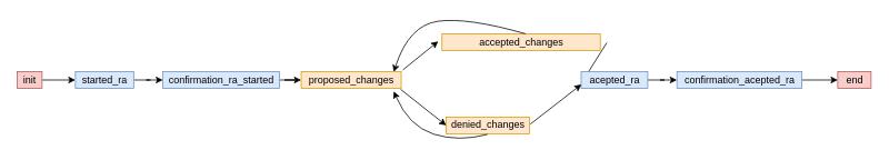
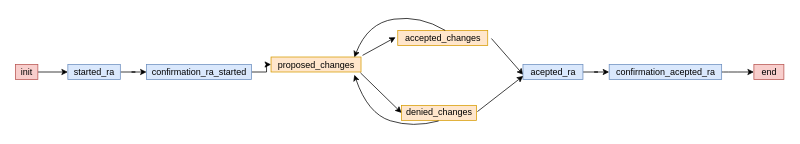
  <mxCell id="0" />
  <mxCell id="1" parent="0" />
  <mxCell id="2" style="edgeStyle=none;rounded=0;orthogonalLoop=1;jettySize=auto;html=1;entryX=-0.024;entryY=0.458;entryDx=0;entryDy=0;entryPerimeter=0;exitX=1.017;exitY=-0.108;exitDx=0;exitDy=0;exitPerimeter=0;" parent="1" source="3" target="11" edge="1"><mxGeometry relative="1" as="geometry" /></mxCell>
- <mxCell id="3" value="proposed_changes" style="text;html=1;align=center;verticalAlign=middle;resizable=0;points=[];autosize=1;strokeColor=#d79b00;fillColor=#ffe6cc;" parent="1" vertex="1"><mxGeometry x="361" y="85.5" width="120" height="20" as="geometry" /></mxCell>
+ <mxCell id="3" value="proposed_changes" style="text;html=1;align=center;verticalAlign=middle;resizable=0;points=[];autosize=1;strokeColor=#d79b00;fillColor=#ffe6cc;" parent="1" vertex="1"><mxGeometry x="361" y="75.5" width="120" height="20" as="geometry" /></mxCell>
  <mxCell id="4" style="edgeStyle=orthogonalEdgeStyle;rounded=0;orthogonalLoop=1;jettySize=auto;html=1;" parent="1" source="5" target="7" edge="1"><mxGeometry relative="1" as="geometry" /></mxCell>
  <mxCell id="5" value="init" style="text;html=1;align=center;verticalAlign=middle;resizable=0;points=[];autosize=1;strokeColor=#b85450;fillColor=#f8cecc;" parent="1" vertex="1"><mxGeometry x="20" y="85.5" width="30" height="20" as="geometry" /></mxCell>
  <mxCell id="6" style="edgeStyle=orthogonalEdgeStyle;rounded=0;orthogonalLoop=1;jettySize=auto;html=1;" parent="1" source="7" target="9" edge="1"><mxGeometry relative="1" as="geometry" /></mxCell>
  <mxCell id="7" value="started_ra" style="text;html=1;align=center;verticalAlign=middle;resizable=0;points=[];autosize=1;fillColor=#dae8fc;strokeColor=#6c8ebf;" parent="1" vertex="1"><mxGeometry x="90" y="85.5" width="70" height="20" as="geometry" /></mxCell>
  <mxCell id="8" style="edgeStyle=orthogonalEdgeStyle;rounded=0;orthogonalLoop=1;jettySize=auto;html=1;" parent="1" source="9" target="3" edge="1"><mxGeometry relative="1" as="geometry" /></mxCell>
  <mxCell id="9" value="confirmation_ra_started" style="text;html=1;align=center;verticalAlign=middle;resizable=0;points=[];autosize=1;strokeColor=#6c8ebf;fillColor=#dae8fc;" parent="1" vertex="1"><mxGeometry x="195" y="85.5" width="140" height="20" as="geometry" /></mxCell>
  <mxCell id="10" style="edgeStyle=none;rounded=0;orthogonalLoop=1;jettySize=auto;html=1;entryX=0.004;entryY=0.683;entryDx=0;entryDy=0;entryPerimeter=0;exitX=1.041;exitY=0.542;exitDx=0;exitDy=0;exitPerimeter=0;" parent="1" source="11" target="13" edge="1"><mxGeometry relative="1" as="geometry" /></mxCell>
- <mxCell id="11" value="accepted_changes" style="text;html=1;align=center;verticalAlign=middle;resizable=0;points=[];autosize=1;strokeColor=#d79b00;fillColor=#ffe6cc;" parent="1" vertex="1"><mxGeometry x="530" y="40" width="190" height="20" as="geometry" /></mxCell>
+ <mxCell id="11" value="accepted_changes" style="text;html=1;align=center;verticalAlign=middle;resizable=0;points=[];autosize=1;strokeColor=#d79b00;fillColor=#ffe6cc;" parent="1" vertex="1"><mxGeometry x="530" y="40" width="120" height="20" as="geometry" /></mxCell>
  <mxCell id="12" value="" style="edgeStyle=orthogonalEdgeStyle;rounded=0;orthogonalLoop=1;jettySize=auto;html=1;" edge="1" parent="1" source="13" target="15"><mxGeometry relative="1" as="geometry" /></mxCell>
  <mxCell id="13" value="acepted_ra" style="text;html=1;align=center;verticalAlign=middle;resizable=0;points=[];autosize=1;strokeColor=#6c8ebf;fillColor=#dae8fc;" parent="1" vertex="1"><mxGeometry x="697" y="85.5" width="80" height="20" as="geometry" /></mxCell>
  <mxCell id="14" style="edgeStyle=orthogonalEdgeStyle;curved=1;rounded=0;orthogonalLoop=1;jettySize=auto;html=1;entryX=0;entryY=0.5;entryDx=0;entryDy=0;entryPerimeter=0;endArrow=classic;endFill=1;" parent="1" source="15" target="21" edge="1"><mxGeometry relative="1" as="geometry" /></mxCell>
  <mxCell id="15" value="confirmation_acepted_ra" style="text;html=1;align=center;verticalAlign=middle;resizable=0;points=[];autosize=1;strokeColor=#6c8ebf;fillColor=#dae8fc;" parent="1" vertex="1"><mxGeometry x="812" y="85.5" width="150" height="20" as="geometry" /></mxCell>
  <mxCell id="16" style="orthogonalLoop=1;jettySize=auto;html=1;curved=1;sourcePerimeterSpacing=5;targetPerimeterSpacing=5;exitX=0.926;exitY=0.017;exitDx=0;exitDy=0;exitPerimeter=0;startArrow=classic;startFill=1;endArrow=none;endFill=0;entryX=0.527;entryY=0;entryDx=0;entryDy=0;entryPerimeter=0;" parent="1" source="3" target="11" edge="1"><mxGeometry relative="1" as="geometry"><Array as="points"><mxPoint x="490" y="30" /><mxPoint x="560" y="20" /></Array><mxPoint x="475.95" y="85.5" as="sourcePoint" /><mxPoint x="646" y="40" as="targetPoint" /></mxGeometry></mxCell>
  <mxCell id="17" value="denied_changes" style="text;html=1;align=center;verticalAlign=middle;resizable=0;points=[];autosize=1;strokeColor=#d79b00;fillColor=#ffe6cc;" parent="1" vertex="1"><mxGeometry x="535" y="140" width="100" height="20" as="geometry" /></mxCell>
  <mxCell id="18" style="edgeStyle=none;rounded=0;orthogonalLoop=1;jettySize=auto;html=1;entryX=0;entryY=0.5;entryDx=0;entryDy=0;entryPerimeter=0;exitX=0.994;exitY=1.058;exitDx=0;exitDy=0;exitPerimeter=0;" parent="1" source="3" target="17" edge="1"><mxGeometry relative="1" as="geometry"><mxPoint x="487.87" y="93.34" as="sourcePoint" /><mxPoint x="542.36" y="59.16" as="targetPoint" /></mxGeometry></mxCell>
  <mxCell id="19" style="edgeStyle=none;rounded=0;orthogonalLoop=1;jettySize=auto;html=1;entryX=0.004;entryY=0.767;entryDx=0;entryDy=0;entryPerimeter=0;exitX=1.012;exitY=0.417;exitDx=0;exitDy=0;exitPerimeter=0;" parent="1" source="17" target="13" edge="1"><mxGeometry relative="1" as="geometry"><mxPoint x="659.51" y="60.84" as="sourcePoint" /><mxPoint x="690.32" y="109.16" as="targetPoint" /></mxGeometry></mxCell>
  <mxCell id="20" style="orthogonalLoop=1;jettySize=auto;html=1;curved=1;sourcePerimeterSpacing=5;targetPerimeterSpacing=5;exitX=0.926;exitY=1.183;exitDx=0;exitDy=0;exitPerimeter=0;startArrow=classic;startFill=1;endArrow=none;endFill=0;entryX=0.495;entryY=1.042;entryDx=0;entryDy=0;entryPerimeter=0;" parent="1" source="3" target="17" edge="1"><mxGeometry relative="1" as="geometry"><Array as="points"><mxPoint x="490" y="151" /><mxPoint x="550" y="170" /></Array><mxPoint x="500.93" y="263.84" as="sourcePoint" /><mxPoint x="679.07" y="218" as="targetPoint" /></mxGeometry></mxCell>
  <mxCell id="21" value="end" style="text;html=1;align=center;verticalAlign=middle;resizable=0;points=[];autosize=1;strokeColor=#b85450;fillColor=#f8cecc;" parent="1" vertex="1"><mxGeometry x="1005" y="85.5" width="40" height="20" as="geometry" /></mxCell>
